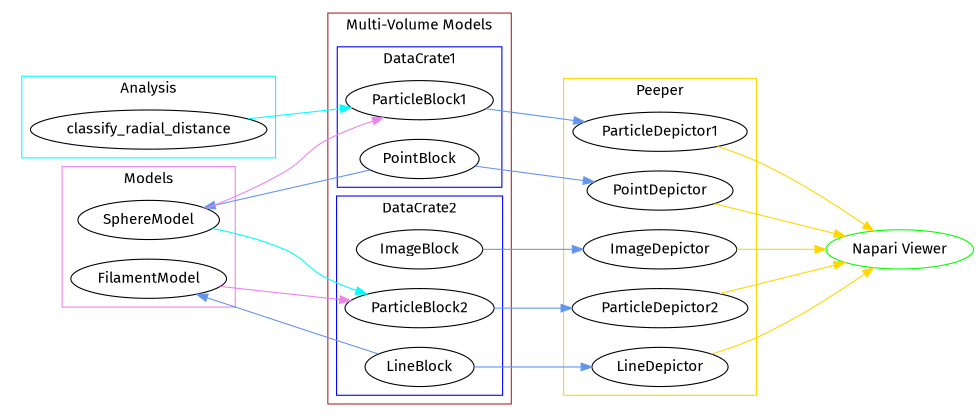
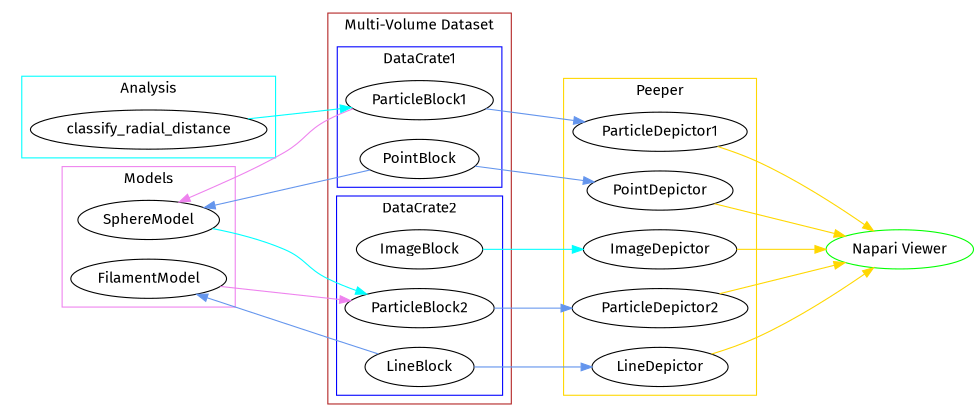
  digraph {
    fontname="Fira Sans"
    rankdir=LR
    ranksep=1
    node [color=black fontname="Fira Sans"]
    edge [color=cornflowerblue fontname="Fira Sans"]
    ParticleBlock1
    PointBlock
    ImageBlock
    ParticleBlock2
    LineBlock
    ParticleDepictor1
    PointDepictor
    ImageDepictor
    ParticleDepictor2
    LineDepictor
    classify_radial_distance
    FilamentModel
    SphereModel
    n14 [color=green label="Napari Viewer"]
    subgraph cluster_1 {
      color=firebrick
-     label="Multi-Volume Models"
+     label="Multi-Volume Dataset"
      subgraph cluster_2 {
        color=blue
        label=DataCrate1
        ParticleBlock1
        PointBlock
      }
      subgraph cluster_3 {
        color=blue
        label=DataCrate2
        ImageBlock
        ParticleBlock2
        LineBlock
      }
    }
    subgraph cluster_4 {
      color=gold
      label=Peeper
      ParticleDepictor1
      PointDepictor
      ImageDepictor
      ParticleDepictor2
      LineDepictor
    }
    subgraph cluster_5 {
      style=invis
      subgraph cluster_6 {
        color=cyan
        label=Analysis
        style=vis
        classify_radial_distance
      }
      subgraph cluster_7 {
        color=violet
        label=Models
        style=vis
        FilamentModel
        SphereModel
      }
    }
    ParticleBlock1 -> ParticleDepictor1
    PointBlock -> PointDepictor
    PointBlock -> SphereModel
-   ImageBlock -> ImageDepictor
+   ImageBlock -> ImageDepictor [color=cyan]
    ParticleBlock2 -> ParticleDepictor2
    LineBlock -> LineDepictor
    LineBlock -> FilamentModel
    ParticleDepictor1 -> n14 [color=gold]
    PointDepictor -> n14 [color=gold]
    ImageDepictor -> n14 [color=gold]
    ParticleDepictor2 -> n14 [color=gold]
    LineDepictor -> n14 [color=gold]
    classify_radial_distance -> ParticleBlock1 [color=cyan]
    FilamentModel -> ParticleBlock2 [color=violet]
-   SphereModel -> ParticleBlock1 [color=violet]
+   ParticleBlock1 -> SphereModel [color=violet]
    SphereModel -> ParticleBlock2 [color=cyan]
  }
